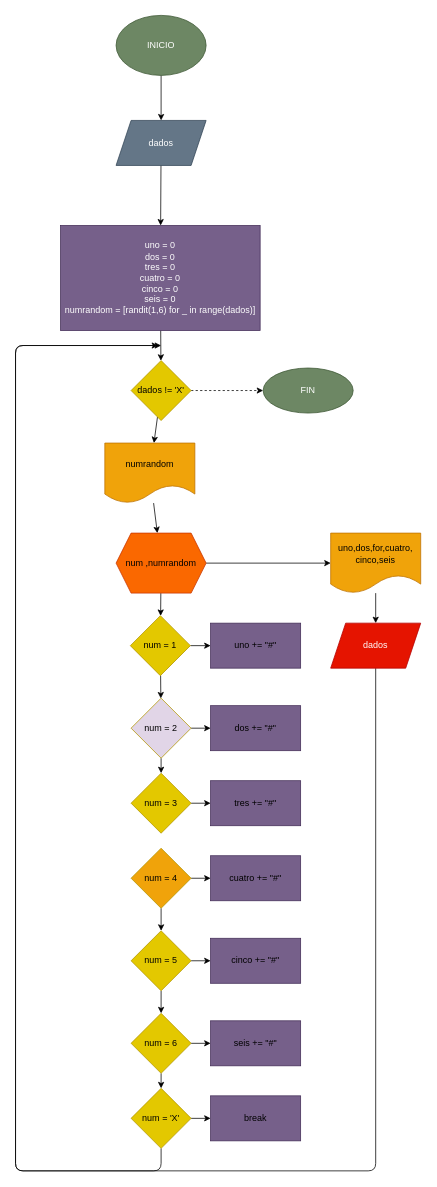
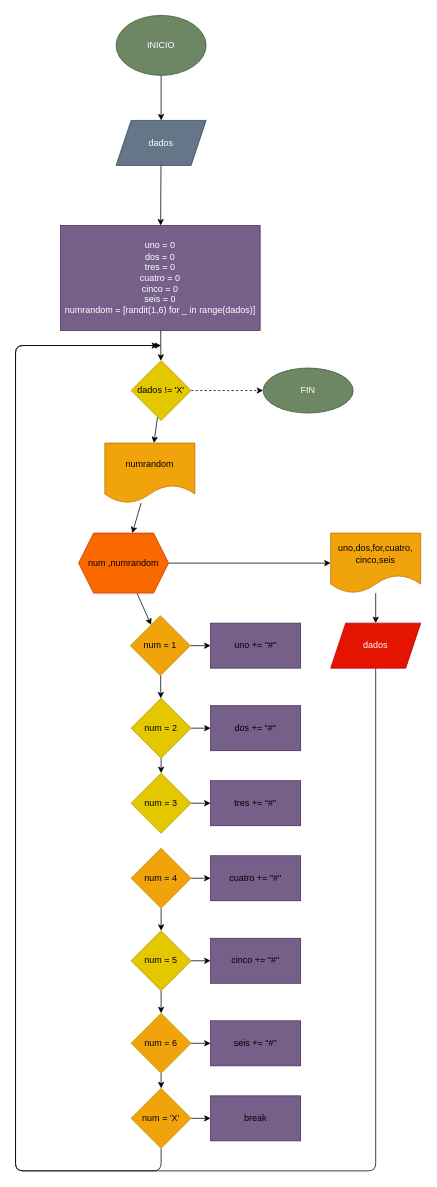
  <mxCell id="0" />
  <mxCell id="1" parent="0" />
  <mxCell id="2" value="" style="edgeStyle=none;html=1;" edge="1" parent="1" source="3" target="5"><mxGeometry relative="1" as="geometry" /></mxCell>
  <mxCell id="3" value="INICIO" style="ellipse;whiteSpace=wrap;html=1;fillColor=#6d8764;fontColor=#ffffff;strokeColor=#3A5431;" vertex="1" parent="1"><mxGeometry x="154" y="20" width="120" height="80" as="geometry" /></mxCell>
  <mxCell id="4" value="" style="edgeStyle=none;html=1;" edge="1" parent="1" source="5" target="7"><mxGeometry relative="1" as="geometry" /></mxCell>
  <mxCell id="5" value="dados" style="shape=parallelogram;perimeter=parallelogramPerimeter;whiteSpace=wrap;html=1;fixedSize=1;fillColor=#647687;fontColor=#ffffff;strokeColor=#314354;" vertex="1" parent="1"><mxGeometry x="154" y="160" width="120" height="60" as="geometry" /></mxCell>
  <mxCell id="6" value="" style="edgeStyle=none;html=1;" edge="1" parent="1" source="7" target="11"><mxGeometry relative="1" as="geometry" /></mxCell>
  <mxCell id="7" value="uno = 0&lt;br&gt;dos = 0&lt;br&gt;tres = 0&lt;br&gt;cuatro = 0&lt;br&gt;cinco = 0&lt;br&gt;seis = 0&lt;br&gt;numrandom = [randit(1,6) for _ in range(dados)]" style="whiteSpace=wrap;html=1;fillColor=#76608a;fontColor=#ffffff;strokeColor=#432D57;" vertex="1" parent="1"><mxGeometry x="80" y="300" width="266" height="140" as="geometry" /></mxCell>
  <mxCell id="8" value="" style="edgeStyle=none;html=1;" edge="1" parent="1" source="11" target="13"><mxGeometry relative="1" as="geometry" /></mxCell>
  <mxCell id="9" value="" style="edgeStyle=none;html=1;" edge="1" parent="1" source="15" target="44"><mxGeometry relative="1" as="geometry" /></mxCell>
  <mxCell id="10" value="" style="edgeStyle=none;html=1;dashed=1;" edge="1" parent="1" source="11" target="47"><mxGeometry relative="1" as="geometry" /></mxCell>
  <mxCell id="11" value="dados != 'X'" style="rhombus;whiteSpace=wrap;html=1;fillColor=#e3c800;fontColor=#000000;strokeColor=#B09500;" vertex="1" parent="1"><mxGeometry x="174" y="480" width="80" height="80" as="geometry" /></mxCell>
  <mxCell id="12" value="" style="edgeStyle=none;html=1;" edge="1" parent="1" source="13" target="15"><mxGeometry relative="1" as="geometry" /></mxCell>
  <mxCell id="13" value="numrandom" style="shape=document;whiteSpace=wrap;html=1;boundedLbl=1;fillColor=#f0a30a;fontColor=#000000;strokeColor=#BD7000;" vertex="1" parent="1"><mxGeometry x="139" y="590" width="120" height="80" as="geometry" /></mxCell>
  <mxCell id="14" value="" style="edgeStyle=none;html=1;" edge="1" parent="1" source="15" target="18"><mxGeometry relative="1" as="geometry" /></mxCell>
- <mxCell id="15" value="num ,numrandom" style="shape=hexagon;perimeter=hexagonPerimeter2;whiteSpace=wrap;html=1;fixedSize=1;fillColor=#fa6800;fontColor=#000000;strokeColor=#C73500;" vertex="1" parent="1"><mxGeometry x="154" y="710" width="120" height="80" as="geometry" /></mxCell>
+ <mxCell id="15" value="num ,numrandom" style="shape=hexagon;perimeter=hexagonPerimeter2;whiteSpace=wrap;html=1;fixedSize=1;fillColor=#fa6800;fontColor=#000000;strokeColor=#C73500;" vertex="1" parent="1"><mxGeometry x="104" y="710" width="120" height="80" as="geometry" /></mxCell>
  <mxCell id="16" value="" style="edgeStyle=none;html=1;" edge="1" parent="1" source="18" target="21"><mxGeometry relative="1" as="geometry" /></mxCell>
  <mxCell id="17" value="" style="edgeStyle=none;html=1;" edge="1" parent="1" source="18" target="36"><mxGeometry relative="1" as="geometry" /></mxCell>
- <mxCell id="18" value="num = 1" style="rhombus;whiteSpace=wrap;html=1;strokeColor=#B09500;fillColor=#e3c800;fontColor=#000000;" vertex="1" parent="1"><mxGeometry x="173" y="820" width="80" height="80" as="geometry" /></mxCell>
+ <mxCell id="18" value="num = 1" style="rhombus;whiteSpace=wrap;html=1;strokeColor=#B09500;fillColor=#f0a30a;fontColor=#000000;" vertex="1" parent="1"><mxGeometry x="173" y="820" width="80" height="80" as="geometry" /></mxCell>
  <mxCell id="19" value="" style="edgeStyle=none;html=1;" edge="1" parent="1" source="21" target="23"><mxGeometry relative="1" as="geometry" /></mxCell>
  <mxCell id="20" value="" style="edgeStyle=none;html=1;" edge="1" parent="1" source="21" target="37"><mxGeometry relative="1" as="geometry" /></mxCell>
- <mxCell id="21" value="num = 2" style="rhombus;whiteSpace=wrap;html=1;strokeColor=#B09500;fillColor=#e1d5e7;fontColor=#000000;" vertex="1" parent="1"><mxGeometry x="174" y="930" width="80" height="80" as="geometry" /></mxCell>
+ <mxCell id="21" value="num = 2" style="rhombus;whiteSpace=wrap;html=1;strokeColor=#B09500;fillColor=#e3c800;fontColor=#000000;" vertex="1" parent="1"><mxGeometry x="174" y="930" width="80" height="80" as="geometry" /></mxCell>
  <mxCell id="22" value="" style="edgeStyle=none;html=1;" edge="1" parent="1" source="23" target="38"><mxGeometry relative="1" as="geometry" /></mxCell>
  <mxCell id="23" value="num = 3" style="rhombus;whiteSpace=wrap;html=1;strokeColor=#B09500;fillColor=#e3c800;fontColor=#000000;" vertex="1" parent="1"><mxGeometry x="174" y="1030" width="80" height="80" as="geometry" /></mxCell>
  <mxCell id="24" value="" style="edgeStyle=none;html=1;" edge="1" parent="1" source="26" target="29"><mxGeometry relative="1" as="geometry" /></mxCell>
  <mxCell id="25" value="" style="edgeStyle=none;html=1;" edge="1" parent="1" source="26" target="39"><mxGeometry relative="1" as="geometry" /></mxCell>
  <mxCell id="26" value="num = 4" style="rhombus;whiteSpace=wrap;html=1;strokeColor=#B09500;fillColor=#f0a30a;fontColor=#000000;" vertex="1" parent="1"><mxGeometry x="174" y="1130" width="80" height="80" as="geometry" /></mxCell>
  <mxCell id="27" value="" style="edgeStyle=none;html=1;" edge="1" parent="1" source="29" target="32"><mxGeometry relative="1" as="geometry" /></mxCell>
  <mxCell id="28" value="" style="edgeStyle=none;html=1;" edge="1" parent="1" source="29" target="40"><mxGeometry relative="1" as="geometry" /></mxCell>
  <mxCell id="29" value="num = 5" style="rhombus;whiteSpace=wrap;html=1;strokeColor=#B09500;fillColor=#e3c800;fontColor=#000000;" vertex="1" parent="1"><mxGeometry x="174" y="1240" width="80" height="80" as="geometry" /></mxCell>
  <mxCell id="30" value="" style="edgeStyle=none;html=1;" edge="1" parent="1" source="32" target="35"><mxGeometry relative="1" as="geometry" /></mxCell>
  <mxCell id="31" value="" style="edgeStyle=none;html=1;" edge="1" parent="1" source="32" target="41"><mxGeometry relative="1" as="geometry" /></mxCell>
- <mxCell id="32" value="num = 6" style="rhombus;whiteSpace=wrap;html=1;strokeColor=#B09500;fillColor=#e3c800;fontColor=#000000;" vertex="1" parent="1"><mxGeometry x="174" y="1350" width="80" height="80" as="geometry" /></mxCell>
+ <mxCell id="32" value="num = 6" style="rhombus;whiteSpace=wrap;html=1;strokeColor=#B09500;fillColor=#f0a30a;fontColor=#000000;" vertex="1" parent="1"><mxGeometry x="174" y="1350" width="80" height="80" as="geometry" /></mxCell>
  <mxCell id="33" value="" style="edgeStyle=none;html=1;" edge="1" parent="1" source="35" target="42"><mxGeometry relative="1" as="geometry" /></mxCell>
  <mxCell id="34" style="edgeStyle=none;html=1;" edge="1" parent="1" source="35"><mxGeometry relative="1" as="geometry"><mxPoint x="214" y="460" as="targetPoint" /><Array as="points"><mxPoint x="214" y="1560" /><mxPoint x="20" y="1560" /><mxPoint x="20" y="460" /></Array></mxGeometry></mxCell>
- <mxCell id="35" value="num = 'X'" style="rhombus;whiteSpace=wrap;html=1;strokeColor=#B09500;fillColor=#e3c800;fontColor=#000000;" vertex="1" parent="1"><mxGeometry x="174" y="1450" width="80" height="80" as="geometry" /></mxCell>
+ <mxCell id="35" value="num = 'X'" style="rhombus;whiteSpace=wrap;html=1;strokeColor=#B09500;fillColor=#f0a30a;fontColor=#000000;" vertex="1" parent="1"><mxGeometry x="174" y="1450" width="80" height="80" as="geometry" /></mxCell>
  <mxCell id="36" value="uno += &quot;#&quot;" style="whiteSpace=wrap;html=1;fillColor=#76608a;strokeColor=#432D57;" vertex="1" parent="1"><mxGeometry x="280" y="830" width="120" height="60" as="geometry" /></mxCell>
  <mxCell id="37" value="dos += &quot;#&quot;" style="whiteSpace=wrap;html=1;fillColor=#76608a;strokeColor=#432D57;" vertex="1" parent="1"><mxGeometry x="280" y="940" width="120" height="60" as="geometry" /></mxCell>
  <mxCell id="38" value="tres += &quot;#&quot;" style="whiteSpace=wrap;html=1;fillColor=#76608a;strokeColor=#432D57;" vertex="1" parent="1"><mxGeometry x="280" y="1040" width="120" height="60" as="geometry" /></mxCell>
  <mxCell id="39" value="cuatro += &quot;#&quot;" style="whiteSpace=wrap;html=1;fillColor=#76608a;strokeColor=#432D57;" vertex="1" parent="1"><mxGeometry x="280" y="1140" width="120" height="60" as="geometry" /></mxCell>
  <mxCell id="40" value="cinco += &quot;#&quot;" style="whiteSpace=wrap;html=1;fillColor=#76608a;strokeColor=#432D57;" vertex="1" parent="1"><mxGeometry x="280" y="1250" width="120" height="60" as="geometry" /></mxCell>
  <mxCell id="41" value="seis += &quot;#&quot;" style="whiteSpace=wrap;html=1;fillColor=#76608a;strokeColor=#432D57;" vertex="1" parent="1"><mxGeometry x="280" y="1360" width="120" height="60" as="geometry" /></mxCell>
  <mxCell id="42" value="break" style="whiteSpace=wrap;html=1;fillColor=#76608a;strokeColor=#432D57;" vertex="1" parent="1"><mxGeometry x="280" y="1460" width="120" height="60" as="geometry" /></mxCell>
  <mxCell id="43" value="" style="edgeStyle=none;html=1;" edge="1" parent="1" source="44" target="46"><mxGeometry relative="1" as="geometry" /></mxCell>
  <mxCell id="44" value="uno,dos,for,cuatro,&lt;br&gt;cinco,seis" style="shape=document;whiteSpace=wrap;html=1;boundedLbl=1;fillColor=#f0a30a;fontColor=#000000;strokeColor=#BD7000;" vertex="1" parent="1"><mxGeometry x="440" y="710" width="120" height="80" as="geometry" /></mxCell>
  <mxCell id="45" style="edgeStyle=none;html=1;" edge="1" parent="1" source="46"><mxGeometry relative="1" as="geometry"><mxPoint x="210" y="460" as="targetPoint" /><Array as="points"><mxPoint x="500" y="1560" /><mxPoint x="20" y="1560" /><mxPoint x="20" y="460" /></Array></mxGeometry></mxCell>
  <mxCell id="46" value="dados" style="shape=parallelogram;perimeter=parallelogramPerimeter;whiteSpace=wrap;html=1;fixedSize=1;fillColor=#e51400;fontColor=#ffffff;strokeColor=#B20000;" vertex="1" parent="1"><mxGeometry x="440" y="830" width="120" height="60" as="geometry" /></mxCell>
  <mxCell id="47" value="FIN" style="ellipse;whiteSpace=wrap;html=1;fillColor=#6d8764;fontColor=#ffffff;strokeColor=#3A5431;" vertex="1" parent="1"><mxGeometry x="350" y="490" width="120" height="60" as="geometry" /></mxCell>
